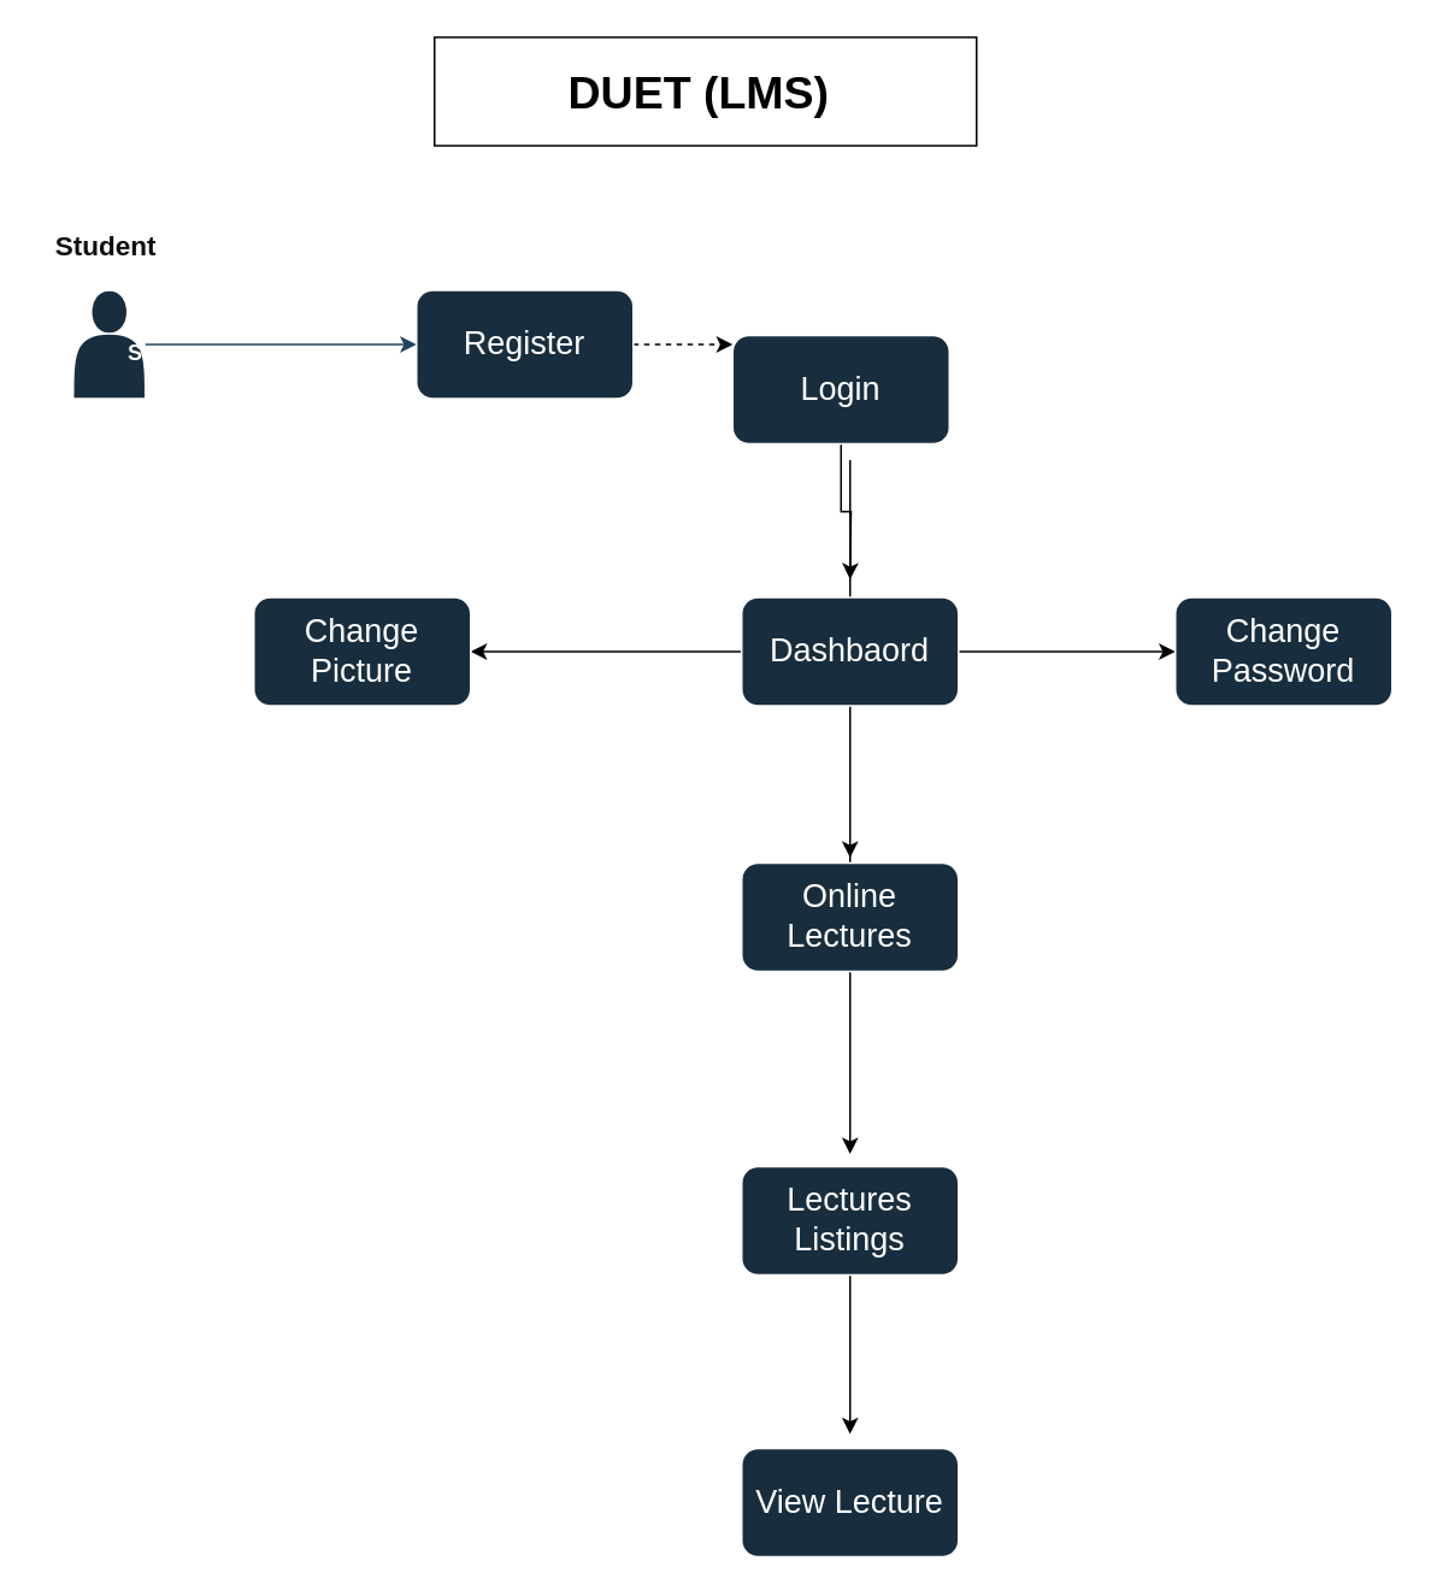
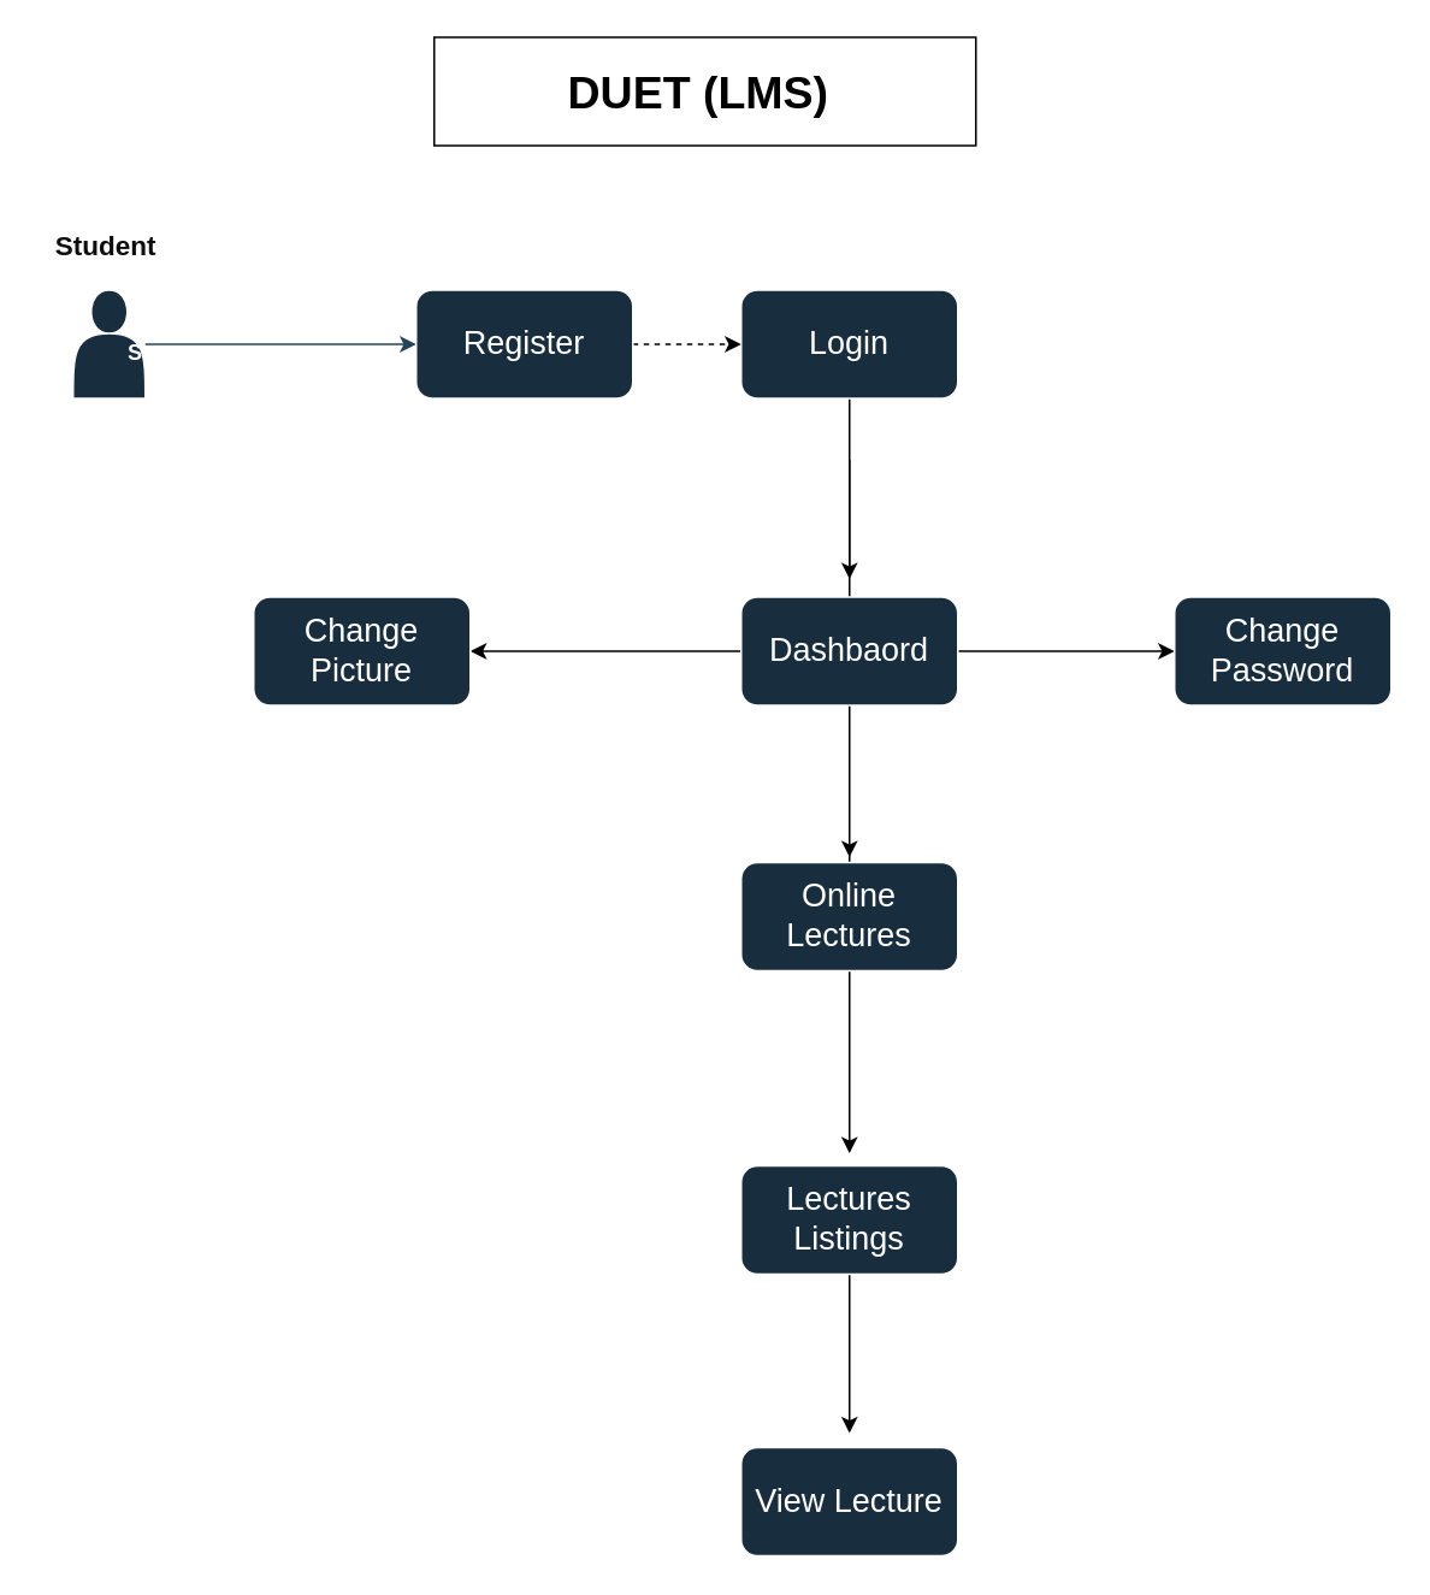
  <mxCell id="0" />
  <mxCell id="1" parent="0" />
  <mxCell id="2" style="edgeStyle=orthogonalEdgeStyle;rounded=0;orthogonalLoop=1;jettySize=auto;html=1;" edge="1" parent="1" source="3"><mxGeometry relative="1" as="geometry"><mxPoint x="470" y="320" as="targetPoint" /></mxGeometry></mxCell>
- <mxCell id="3" value="&lt;font style=&quot;font-size: 18px;&quot;&gt;Login&lt;/font&gt;" style="rounded=1;whiteSpace=wrap;html=1;labelBackgroundColor=none;fillColor=#182E3E;strokeColor=#FFFFFF;fontColor=#FFFFFF;" parent="1" vertex="1"><mxGeometry x="405" y="185" width="120" height="60" as="geometry" /></mxCell>
+ <mxCell id="3" value="&lt;font style=&quot;font-size: 18px;&quot;&gt;Login&lt;/font&gt;" style="rounded=1;whiteSpace=wrap;html=1;labelBackgroundColor=none;fillColor=#182E3E;strokeColor=#FFFFFF;fontColor=#FFFFFF;" parent="1" vertex="1"><mxGeometry x="410" y="160" width="120" height="60" as="geometry" /></mxCell>
  <mxCell id="4" value="" style="shape=actor;whiteSpace=wrap;html=1;labelBackgroundColor=none;fillColor=#182E3E;strokeColor=#FFFFFF;fontColor=#FFFFFF;rounded=1;" parent="1" vertex="1"><mxGeometry x="40" y="160" width="40" height="60" as="geometry" /></mxCell>
  <mxCell id="5" value="&lt;font style=&quot;font-size: 15px;&quot; color=&quot;#0d0d0d&quot;&gt;Student&amp;nbsp;&lt;/font&gt;" style="text;html=1;align=center;verticalAlign=middle;resizable=0;points=[];autosize=1;strokeColor=none;fillColor=none;fontStyle=1;labelBackgroundColor=none;fontColor=#FFFFFF;rounded=1;" parent="1" vertex="1"><mxGeometry x="20" y="120" width="80" height="30" as="geometry" /></mxCell>
  <mxCell id="6" value="&lt;span style=&quot;font-size: 25px;&quot;&gt;&lt;b&gt;DUET (LMS)&amp;nbsp;&lt;/b&gt;&lt;/span&gt;" style="rounded=0;whiteSpace=wrap;html=1;" parent="1" vertex="1"><mxGeometry x="240" y="20" width="300" height="60" as="geometry" /></mxCell>
  <mxCell id="7" value="Student / Teacher" style="text;html=1;align=center;verticalAlign=middle;resizable=0;points=[];autosize=1;strokeColor=none;fillColor=none;fontStyle=1;labelBackgroundColor=none;fontColor=#FFFFFF;rounded=1;" parent="1" vertex="1"><mxGeometry x="60" y="180" width="120" height="30" as="geometry" /></mxCell>
  <mxCell id="8" value="" style="edgeStyle=orthogonalEdgeStyle;rounded=1;orthogonalLoop=1;jettySize=auto;html=1;labelBackgroundColor=none;strokeColor=#23445D;fontColor=default;" edge="1" parent="1" source="4" target="10"><mxGeometry relative="1" as="geometry"><mxPoint x="310" y="350" as="targetPoint" /><mxPoint x="80" y="190" as="sourcePoint" /></mxGeometry></mxCell>
  <mxCell id="9" value="" style="edgeStyle=orthogonalEdgeStyle;rounded=0;orthogonalLoop=1;jettySize=auto;html=1;dashed=1;" edge="1" parent="1" source="10" target="3"><mxGeometry relative="1" as="geometry"><Array as="points"><mxPoint x="400" y="190" /><mxPoint x="400" y="190" /></Array></mxGeometry></mxCell>
  <mxCell id="10" value="&lt;font style=&quot;font-size: 18px;&quot;&gt;Register&lt;/font&gt;" style="rounded=1;whiteSpace=wrap;html=1;labelBackgroundColor=none;fillColor=#182E3E;strokeColor=#FFFFFF;fontColor=#FFFFFF;" parent="1" vertex="1"><mxGeometry x="230" y="160" width="120" height="60" as="geometry" /></mxCell>
  <mxCell id="11" style="edgeStyle=orthogonalEdgeStyle;rounded=0;orthogonalLoop=1;jettySize=auto;html=1;" edge="1" parent="1"><mxGeometry relative="1" as="geometry"><mxPoint x="470" y="474" as="targetPoint" /><mxPoint x="470" y="254" as="sourcePoint" /></mxGeometry></mxCell>
  <mxCell id="12" style="edgeStyle=orthogonalEdgeStyle;rounded=0;orthogonalLoop=1;jettySize=auto;html=1;" edge="1" parent="1" source="14"><mxGeometry relative="1" as="geometry"><mxPoint x="650" y="360" as="targetPoint" /></mxGeometry></mxCell>
  <mxCell id="13" style="edgeStyle=orthogonalEdgeStyle;rounded=0;orthogonalLoop=1;jettySize=auto;html=1;" edge="1" parent="1" source="14"><mxGeometry relative="1" as="geometry"><mxPoint x="260" y="360" as="targetPoint" /></mxGeometry></mxCell>
  <mxCell id="14" value="&lt;font style=&quot;font-size: 18px;&quot;&gt;Dashbaord&lt;/font&gt;" style="rounded=1;whiteSpace=wrap;html=1;labelBackgroundColor=none;fillColor=#182E3E;strokeColor=#FFFFFF;fontColor=#FFFFFF;" vertex="1" parent="1"><mxGeometry x="410" y="330" width="120" height="60" as="geometry" /></mxCell>
  <mxCell id="15" style="edgeStyle=orthogonalEdgeStyle;rounded=0;orthogonalLoop=1;jettySize=auto;html=1;" edge="1" parent="1"><mxGeometry relative="1" as="geometry"><mxPoint x="470" y="638" as="targetPoint" /><mxPoint x="470" y="471" as="sourcePoint" /></mxGeometry></mxCell>
  <mxCell id="16" value="&lt;font style=&quot;font-size: 18px;&quot;&gt;Online Lectures&lt;/font&gt;" style="rounded=1;whiteSpace=wrap;html=1;labelBackgroundColor=none;fillColor=#182E3E;strokeColor=#FFFFFF;fontColor=#FFFFFF;" vertex="1" parent="1"><mxGeometry x="410" y="477" width="120" height="60" as="geometry" /></mxCell>
  <mxCell id="17" style="edgeStyle=orthogonalEdgeStyle;rounded=0;orthogonalLoop=1;jettySize=auto;html=1;" edge="1" parent="1"><mxGeometry relative="1" as="geometry"><mxPoint x="470" y="793" as="targetPoint" /><mxPoint x="470" y="657" as="sourcePoint" /></mxGeometry></mxCell>
  <mxCell id="18" value="&lt;font style=&quot;font-size: 18px;&quot;&gt;Lectures Listings&lt;/font&gt;" style="rounded=1;whiteSpace=wrap;html=1;labelBackgroundColor=none;fillColor=#182E3E;strokeColor=#FFFFFF;fontColor=#FFFFFF;" vertex="1" parent="1"><mxGeometry x="410" y="645" width="120" height="60" as="geometry" /></mxCell>
  <mxCell id="19" value="&lt;font style=&quot;font-size: 18px;&quot;&gt;View Lecture&lt;/font&gt;" style="rounded=1;whiteSpace=wrap;html=1;labelBackgroundColor=none;fillColor=#182E3E;strokeColor=#FFFFFF;fontColor=#FFFFFF;" vertex="1" parent="1"><mxGeometry x="410" y="801" width="120" height="60" as="geometry" /></mxCell>
  <mxCell id="20" value="&lt;font style=&quot;font-size: 18px;&quot;&gt;Change Picture&lt;/font&gt;" style="rounded=1;whiteSpace=wrap;html=1;labelBackgroundColor=none;fillColor=#182E3E;strokeColor=#FFFFFF;fontColor=#FFFFFF;" vertex="1" parent="1"><mxGeometry x="140" y="330" width="120" height="60" as="geometry" /></mxCell>
  <mxCell id="21" value="&lt;font style=&quot;font-size: 18px;&quot;&gt;Change Password&lt;/font&gt;" style="rounded=1;whiteSpace=wrap;html=1;labelBackgroundColor=none;fillColor=#182E3E;strokeColor=#FFFFFF;fontColor=#FFFFFF;" vertex="1" parent="1"><mxGeometry x="650" y="330" width="120" height="60" as="geometry" /></mxCell>
